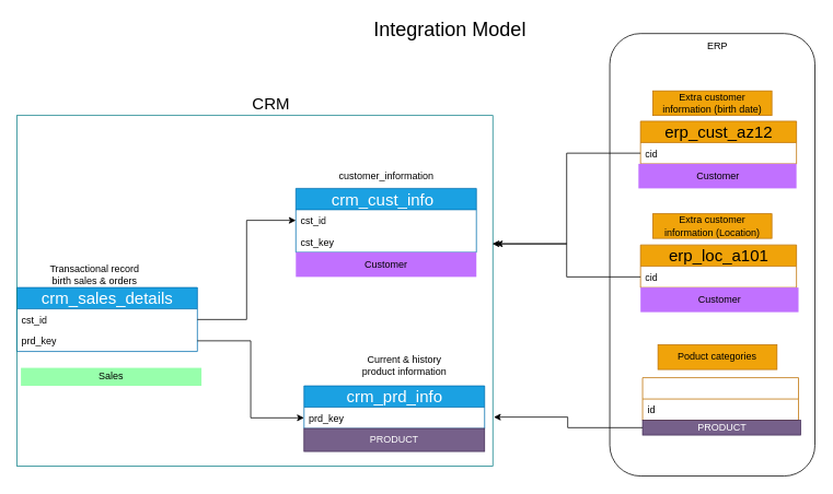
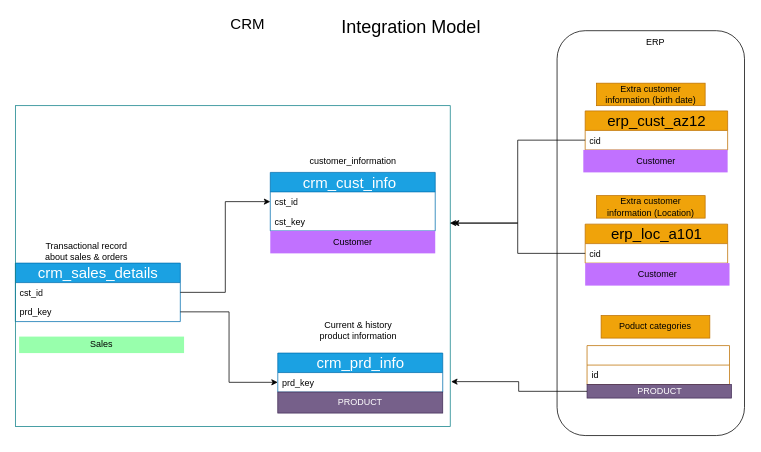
  <mxCell id="0" />
  <mxCell id="1" parent="0" />
  <mxCell id="2" value="&lt;font style=&quot;font-size: 20px;&quot;&gt;crm_cust_info&lt;/font&gt;&amp;nbsp;&lt;span style=&quot;white-space: pre;&quot;&gt;&#09;&lt;/span&gt;" style="swimlane;fontStyle=0;childLayout=stackLayout;horizontal=1;startSize=26;fillColor=#1ba1e2;horizontalStack=0;resizeParent=1;resizeParentMax=0;resizeLast=0;collapsible=1;marginBottom=0;html=1;fontColor=#ffffff;strokeColor=#006EAF;" parent="1" vertex="1"><mxGeometry x="360" y="229" width="220" height="78" as="geometry" /></mxCell>
  <mxCell id="3" value="cst_id" style="text;strokeColor=none;fillColor=none;align=left;verticalAlign=top;spacingLeft=4;spacingRight=4;overflow=hidden;rotatable=0;points=[[0,0.5],[1,0.5]];portConstraint=eastwest;whiteSpace=wrap;html=1;" parent="2" vertex="1"><mxGeometry y="26" width="220" height="26" as="geometry" /></mxCell>
  <mxCell id="4" value="cst_key&lt;div&gt;&lt;br&gt;&lt;/div&gt;" style="text;strokeColor=none;fillColor=none;align=left;verticalAlign=top;spacingLeft=4;spacingRight=4;overflow=hidden;rotatable=0;points=[[0,0.5],[1,0.5]];portConstraint=eastwest;whiteSpace=wrap;html=1;" parent="2" vertex="1"><mxGeometry y="52" width="220" height="26" as="geometry" /></mxCell>
  <mxCell id="5" value="customer_information" style="text;html=1;align=center;verticalAlign=middle;whiteSpace=wrap;rounded=0;" parent="1" vertex="1"><mxGeometry x="417.5" y="199" width="105" height="30" as="geometry" /></mxCell>
  <mxCell id="6" value="&lt;span style=&quot;font-size: 20px;&quot;&gt;crm_prd_info&lt;/span&gt;" style="swimlane;fontStyle=0;childLayout=stackLayout;horizontal=1;startSize=26;fillColor=#1ba1e2;horizontalStack=0;resizeParent=1;resizeParentMax=0;resizeLast=0;collapsible=1;marginBottom=0;html=1;fontColor=#ffffff;strokeColor=#006EAF;" parent="1" vertex="1"><mxGeometry x="370" y="470" width="220" height="52" as="geometry" /></mxCell>
  <mxCell id="7" value="prd_key" style="text;strokeColor=none;fillColor=none;align=left;verticalAlign=top;spacingLeft=4;spacingRight=4;overflow=hidden;rotatable=0;points=[[0,0.5],[1,0.5]];portConstraint=eastwest;whiteSpace=wrap;html=1;" parent="6" vertex="1"><mxGeometry y="26" width="220" height="26" as="geometry" /></mxCell>
- <mxCell id="8" value="Current &amp;amp; history product information" style="text;html=1;align=center;verticalAlign=middle;whiteSpace=wrap;rounded=0;" parent="1" vertex="1"><mxGeometry x="440" y="430" width="105" height="30" as="geometry" /></mxCell>
+ <mxCell id="8" value="Current &amp;amp; history product information" style="text;html=1;align=center;verticalAlign=middle;whiteSpace=wrap;rounded=0;" parent="1" vertex="1"><mxGeometry x="425" y="425" width="105" height="30" as="geometry" /></mxCell>
  <mxCell id="9" value="&lt;span style=&quot;font-size: 20px;&quot;&gt;crm_sales_details&lt;/span&gt;" style="swimlane;fontStyle=0;childLayout=stackLayout;horizontal=1;startSize=26;fillColor=#1ba1e2;horizontalStack=0;resizeParent=1;resizeParentMax=0;resizeLast=0;collapsible=1;marginBottom=0;html=1;fontColor=#ffffff;strokeColor=#006EAF;" parent="1" vertex="1"><mxGeometry x="20" y="350" width="220" height="78" as="geometry" /></mxCell>
  <mxCell id="10" value="cst_id" style="text;strokeColor=none;fillColor=none;align=left;verticalAlign=top;spacingLeft=4;spacingRight=4;overflow=hidden;rotatable=0;points=[[0,0.5],[1,0.5]];portConstraint=eastwest;whiteSpace=wrap;html=1;" parent="9" vertex="1"><mxGeometry y="26" width="220" height="26" as="geometry" /></mxCell>
  <mxCell id="11" value="prd_key" style="text;strokeColor=none;fillColor=none;align=left;verticalAlign=top;spacingLeft=4;spacingRight=4;overflow=hidden;rotatable=0;points=[[0,0.5],[1,0.5]];portConstraint=eastwest;whiteSpace=wrap;html=1;" parent="9" vertex="1"><mxGeometry y="52" width="220" height="26" as="geometry" /></mxCell>
- <mxCell id="12" value="Transactional record birth sales &amp;amp; orders" style="text;html=1;align=center;verticalAlign=middle;whiteSpace=wrap;rounded=0;" parent="1" vertex="1"><mxGeometry x="50" y="320" width="130" height="30" as="geometry" /></mxCell>
+ <mxCell id="12" value="Transactional record about sales &amp;amp; orders" style="text;html=1;align=center;verticalAlign=middle;whiteSpace=wrap;rounded=0;" parent="1" vertex="1"><mxGeometry x="50" y="320" width="130" height="30" as="geometry" /></mxCell>
  <mxCell id="13" style="edgeStyle=orthogonalEdgeStyle;rounded=0;orthogonalLoop=1;jettySize=auto;html=1;entryX=0;entryY=0.5;entryDx=0;entryDy=0;" parent="1" source="11" target="7" edge="1"><mxGeometry relative="1" as="geometry" /></mxCell>
  <mxCell id="14" style="edgeStyle=orthogonalEdgeStyle;rounded=0;orthogonalLoop=1;jettySize=auto;html=1;entryX=0;entryY=0.5;entryDx=0;entryDy=0;" parent="1" source="10" target="3" edge="1"><mxGeometry relative="1" as="geometry" /></mxCell>
  <mxCell id="15" value="&lt;span style=&quot;font-size: 20px;&quot;&gt;erp_cust_az12&lt;/span&gt;" style="swimlane;fontStyle=0;childLayout=stackLayout;horizontal=1;startSize=26;fillColor=#f0a30a;horizontalStack=0;resizeParent=1;resizeParentMax=0;resizeLast=0;collapsible=1;marginBottom=0;html=1;fontColor=#000000;strokeColor=#BD7000;" parent="1" vertex="1"><mxGeometry x="780" y="147" width="190" height="52" as="geometry" /></mxCell>
  <mxCell id="16" value="cid" style="text;strokeColor=none;fillColor=none;align=left;verticalAlign=top;spacingLeft=4;spacingRight=4;overflow=hidden;rotatable=0;points=[[0,0.5],[1,0.5]];portConstraint=eastwest;whiteSpace=wrap;html=1;" parent="15" vertex="1"><mxGeometry y="26" width="190" height="26" as="geometry" /></mxCell>
  <mxCell id="17" value="Extra customer information (birth date)" style="text;html=1;align=center;verticalAlign=middle;whiteSpace=wrap;rounded=0;fillColor=#f0a30a;fontColor=#000000;strokeColor=#BD7000;" parent="1" vertex="1"><mxGeometry x="795" y="110" width="145" height="30" as="geometry" /></mxCell>
  <mxCell id="18" value="Integration Model" style="text;html=1;align=center;verticalAlign=middle;whiteSpace=wrap;rounded=0;fontSize=24;" parent="1" vertex="1"><mxGeometry x="407.5" y="20" width="280" height="30" as="geometry" /></mxCell>
  <mxCell id="19" value="&lt;span style=&quot;font-size: 20px;&quot;&gt;erp_loc_a101&lt;/span&gt;" style="swimlane;fontStyle=0;childLayout=stackLayout;horizontal=1;startSize=26;fillColor=#f0a30a;horizontalStack=0;resizeParent=1;resizeParentMax=0;resizeLast=0;collapsible=1;marginBottom=0;html=1;fontColor=#000000;strokeColor=#BD7000;" parent="1" vertex="1"><mxGeometry x="780" y="298" width="190" height="52" as="geometry" /></mxCell>
  <mxCell id="20" value="cid" style="text;strokeColor=none;fillColor=none;align=left;verticalAlign=top;spacingLeft=4;spacingRight=4;overflow=hidden;rotatable=0;points=[[0,0.5],[1,0.5]];portConstraint=eastwest;whiteSpace=wrap;html=1;" parent="19" vertex="1"><mxGeometry y="26" width="190" height="26" as="geometry" /></mxCell>
  <mxCell id="21" value="Extra customer information (Location)" style="text;html=1;align=center;verticalAlign=middle;whiteSpace=wrap;rounded=0;fillColor=#f0a30a;fontColor=#000000;strokeColor=#BD7000;" parent="1" vertex="1"><mxGeometry x="795" y="260" width="145" height="30" as="geometry" /></mxCell>
  <mxCell id="22" value="&lt;span style=&quot;font-size: 20px;&quot;&gt;&lt;font style=&quot;color: rgb(255, 255, 255);&quot;&gt;erp_px_cat_g1v2&lt;/font&gt;&lt;br&gt;&lt;/span&gt;" style="swimlane;fontStyle=0;childLayout=stackLayout;horizontal=1;startSize=26;fillColor=none;horizontalStack=0;resizeParent=1;resizeParentMax=0;resizeLast=0;collapsible=1;marginBottom=0;html=1;fontColor=#000000;strokeColor=#BD7000;" parent="1" vertex="1"><mxGeometry x="782.5" y="460" width="190" height="52" as="geometry" /></mxCell>
  <mxCell id="23" value="id" style="text;strokeColor=none;fillColor=none;align=left;verticalAlign=top;spacingLeft=4;spacingRight=4;overflow=hidden;rotatable=0;points=[[0,0.5],[1,0.5]];portConstraint=eastwest;whiteSpace=wrap;html=1;" parent="22" vertex="1"><mxGeometry y="26" width="190" height="26" as="geometry" /></mxCell>
  <mxCell id="24" value="&lt;font style=&quot;color: rgb(0, 0, 0);&quot;&gt;Poduct categories&lt;/font&gt;" style="text;html=1;align=center;verticalAlign=middle;whiteSpace=wrap;rounded=0;fillColor=#f0a30a;fontColor=#000000;strokeColor=#BD7000;" parent="1" vertex="1"><mxGeometry x="801.25" y="420" width="145" height="30" as="geometry" /></mxCell>
  <mxCell id="25" value="" style="rounded=0;whiteSpace=wrap;html=1;fillColor=none;strokeColor=#0e8088;" parent="1" vertex="1"><mxGeometry x="20" y="140" width="580" height="428" as="geometry" /></mxCell>
- <mxCell id="26" value="CRM" style="text;html=1;align=center;verticalAlign=middle;whiteSpace=wrap;rounded=0;fontSize=20;" parent="1" vertex="1"><mxGeometry x="300" y="110" width="60" height="30" as="geometry" /></mxCell>
+ <mxCell id="26" value="CRM" style="text;html=1;align=center;verticalAlign=middle;whiteSpace=wrap;rounded=0;fontSize=20;" parent="1" vertex="1"><mxGeometry x="300" y="15" width="60" height="30" as="geometry" /></mxCell>
  <mxCell id="27" value="" style="rounded=1;whiteSpace=wrap;html=1;fillColor=none;" parent="1" vertex="1"><mxGeometry x="742.5" y="40" width="250" height="540" as="geometry" /></mxCell>
  <mxCell id="28" value="ERP" style="text;html=1;align=center;verticalAlign=middle;whiteSpace=wrap;rounded=0;" parent="1" vertex="1"><mxGeometry x="843.75" y="40" width="60" height="30" as="geometry" /></mxCell>
  <mxCell id="29" value="PRODUCT" style="text;html=1;align=center;verticalAlign=middle;whiteSpace=wrap;rounded=0;fillColor=#76608a;fontColor=#ffffff;strokeColor=#432D57;" vertex="1" parent="1"><mxGeometry x="370" y="522" width="220" height="28" as="geometry" /></mxCell>
  <mxCell id="30" value="PRODUCT" style="text;html=1;align=center;verticalAlign=middle;whiteSpace=wrap;rounded=0;fillColor=#76608a;fontColor=#ffffff;strokeColor=#432D57;" vertex="1" parent="1"><mxGeometry x="782.5" y="512" width="192.5" height="18" as="geometry" /></mxCell>
  <mxCell id="31" value="Customer" style="text;html=1;align=center;verticalAlign=middle;whiteSpace=wrap;rounded=0;fillColor=#C171FF;" vertex="1" parent="1"><mxGeometry x="360" y="307" width="220" height="30" as="geometry" /></mxCell>
  <mxCell id="32" value="Customer" style="text;html=1;align=center;verticalAlign=middle;whiteSpace=wrap;rounded=0;fillColor=#C171FF;" vertex="1" parent="1"><mxGeometry x="777.5" y="199" width="192.5" height="30" as="geometry" /></mxCell>
  <mxCell id="33" value="Customer" style="text;html=1;align=center;verticalAlign=middle;whiteSpace=wrap;rounded=0;fillColor=#C171FF;" vertex="1" parent="1"><mxGeometry x="780" y="350" width="192.5" height="30" as="geometry" /></mxCell>
  <mxCell id="34" value="Sales" style="text;html=1;align=center;verticalAlign=middle;whiteSpace=wrap;rounded=0;fillColor=#98FFAC;" vertex="1" parent="1"><mxGeometry x="25" y="448" width="220" height="22" as="geometry" /></mxCell>
  <mxCell id="35" style="edgeStyle=orthogonalEdgeStyle;rounded=0;orthogonalLoop=1;jettySize=auto;html=1;entryX=1.002;entryY=0.86;entryDx=0;entryDy=0;entryPerimeter=0;" edge="1" parent="1" source="30" target="25"><mxGeometry relative="1" as="geometry" /></mxCell>
  <mxCell id="36" style="edgeStyle=orthogonalEdgeStyle;rounded=0;orthogonalLoop=1;jettySize=auto;html=1;entryX=0.999;entryY=0.366;entryDx=0;entryDy=0;entryPerimeter=0;" edge="1" parent="1" source="16" target="25"><mxGeometry relative="1" as="geometry" /></mxCell>
  <mxCell id="37" style="edgeStyle=orthogonalEdgeStyle;rounded=0;orthogonalLoop=1;jettySize=auto;html=1;entryX=1.006;entryY=0.366;entryDx=0;entryDy=0;entryPerimeter=0;" edge="1" parent="1" source="20" target="25"><mxGeometry relative="1" as="geometry" /></mxCell>
